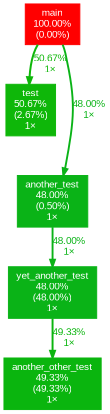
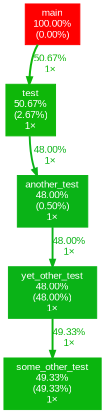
  digraph {
    fontname=Arial
    nodesep=0.125
    ranksep=0.25
    node [color="#0ab317" fontcolor="#ffffff" fontname=Arial fontsize=10.00 shape=box style=filled]
    edge [arrowsize=0.69 color="#0ab317" fontcolor="#0ab317" fontname=Arial fontsize=10.00 labeldistance=1.92 penwidth=1.92]
    n1 [color="#ff0000" height=0 label="main\n100.00%\n(0.00%)" width=0]
    n2 [color="#0eb709" height=0 label="test\n50.67%\n(2.67%)\n1×" width=0]
    n3 [height=0 label="another_test\n48.00%\n(0.50%)\n1×" width=0]
-   n4 [color="#0ab50e" height=0 label="another_other_test\n49.33%\n(49.33%)\n1×" width=0]
-   n5 [height=0 label="yet_another_test\n48.00%\n(48.00%)\n1×" width=0]
+   n4 [color="#0ab50e" height=0 label="some_other_test\n49.33%\n(49.33%)\n1×" width=0]
+   n5 [height=0 label="yet_other_test\n48.00%\n(48.00%)\n1×" width=0]
    n1 -> n2 [arrowsize=0.71 color="#0eb709" fontcolor="#0eb709" label="50.67%\n1×" labeldistance=2.03 penwidth=2.03]
-   n1 -> n3 [label="48.00%\n1×"]
+   n2 -> n3 [label="48.00%\n1×"]
    n3 -> n5 [label="48.00%\n1×"]
    n5 -> n4 [arrowsize=0.70 color="#0ab50e" fontcolor="#0ab50e" label="49.33%\n1×" labeldistance=1.97 penwidth=1.97]
  }
